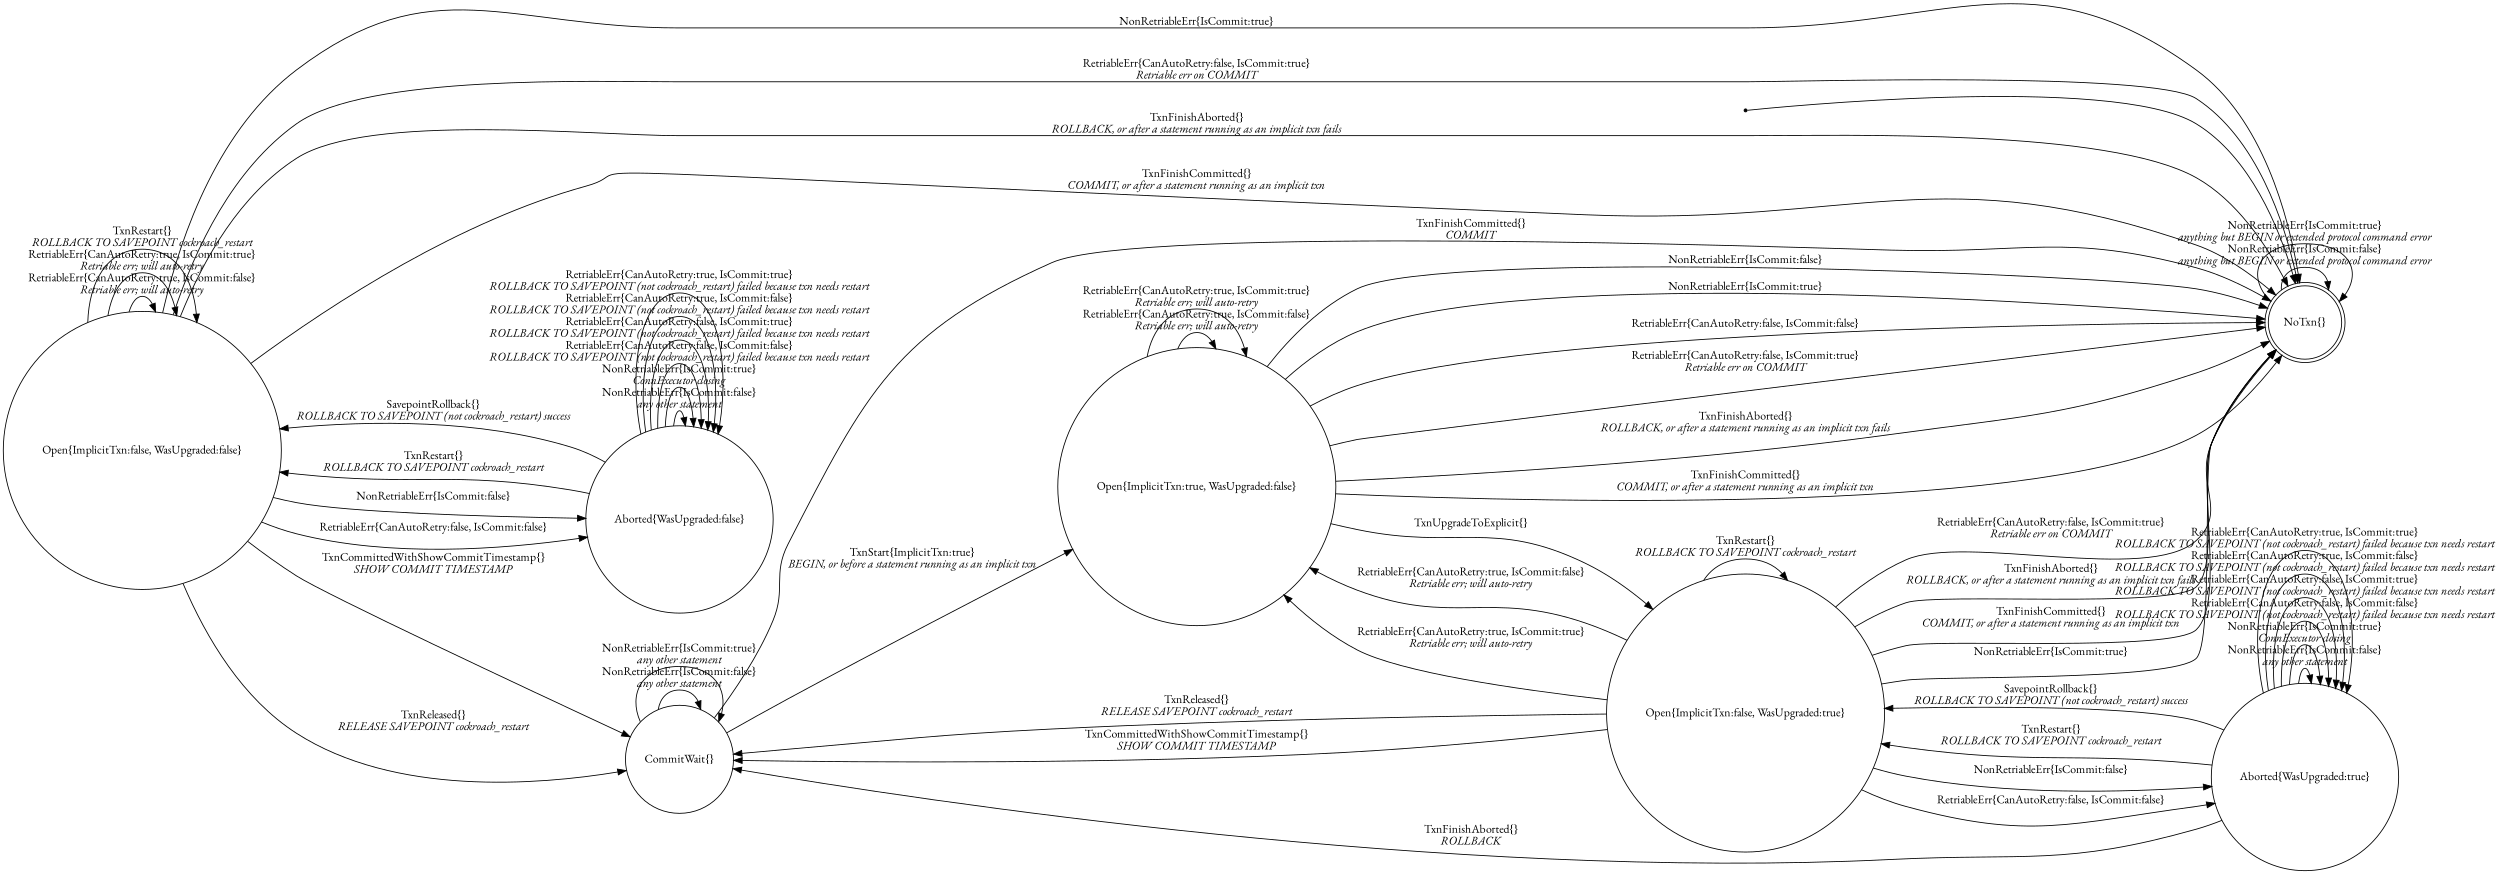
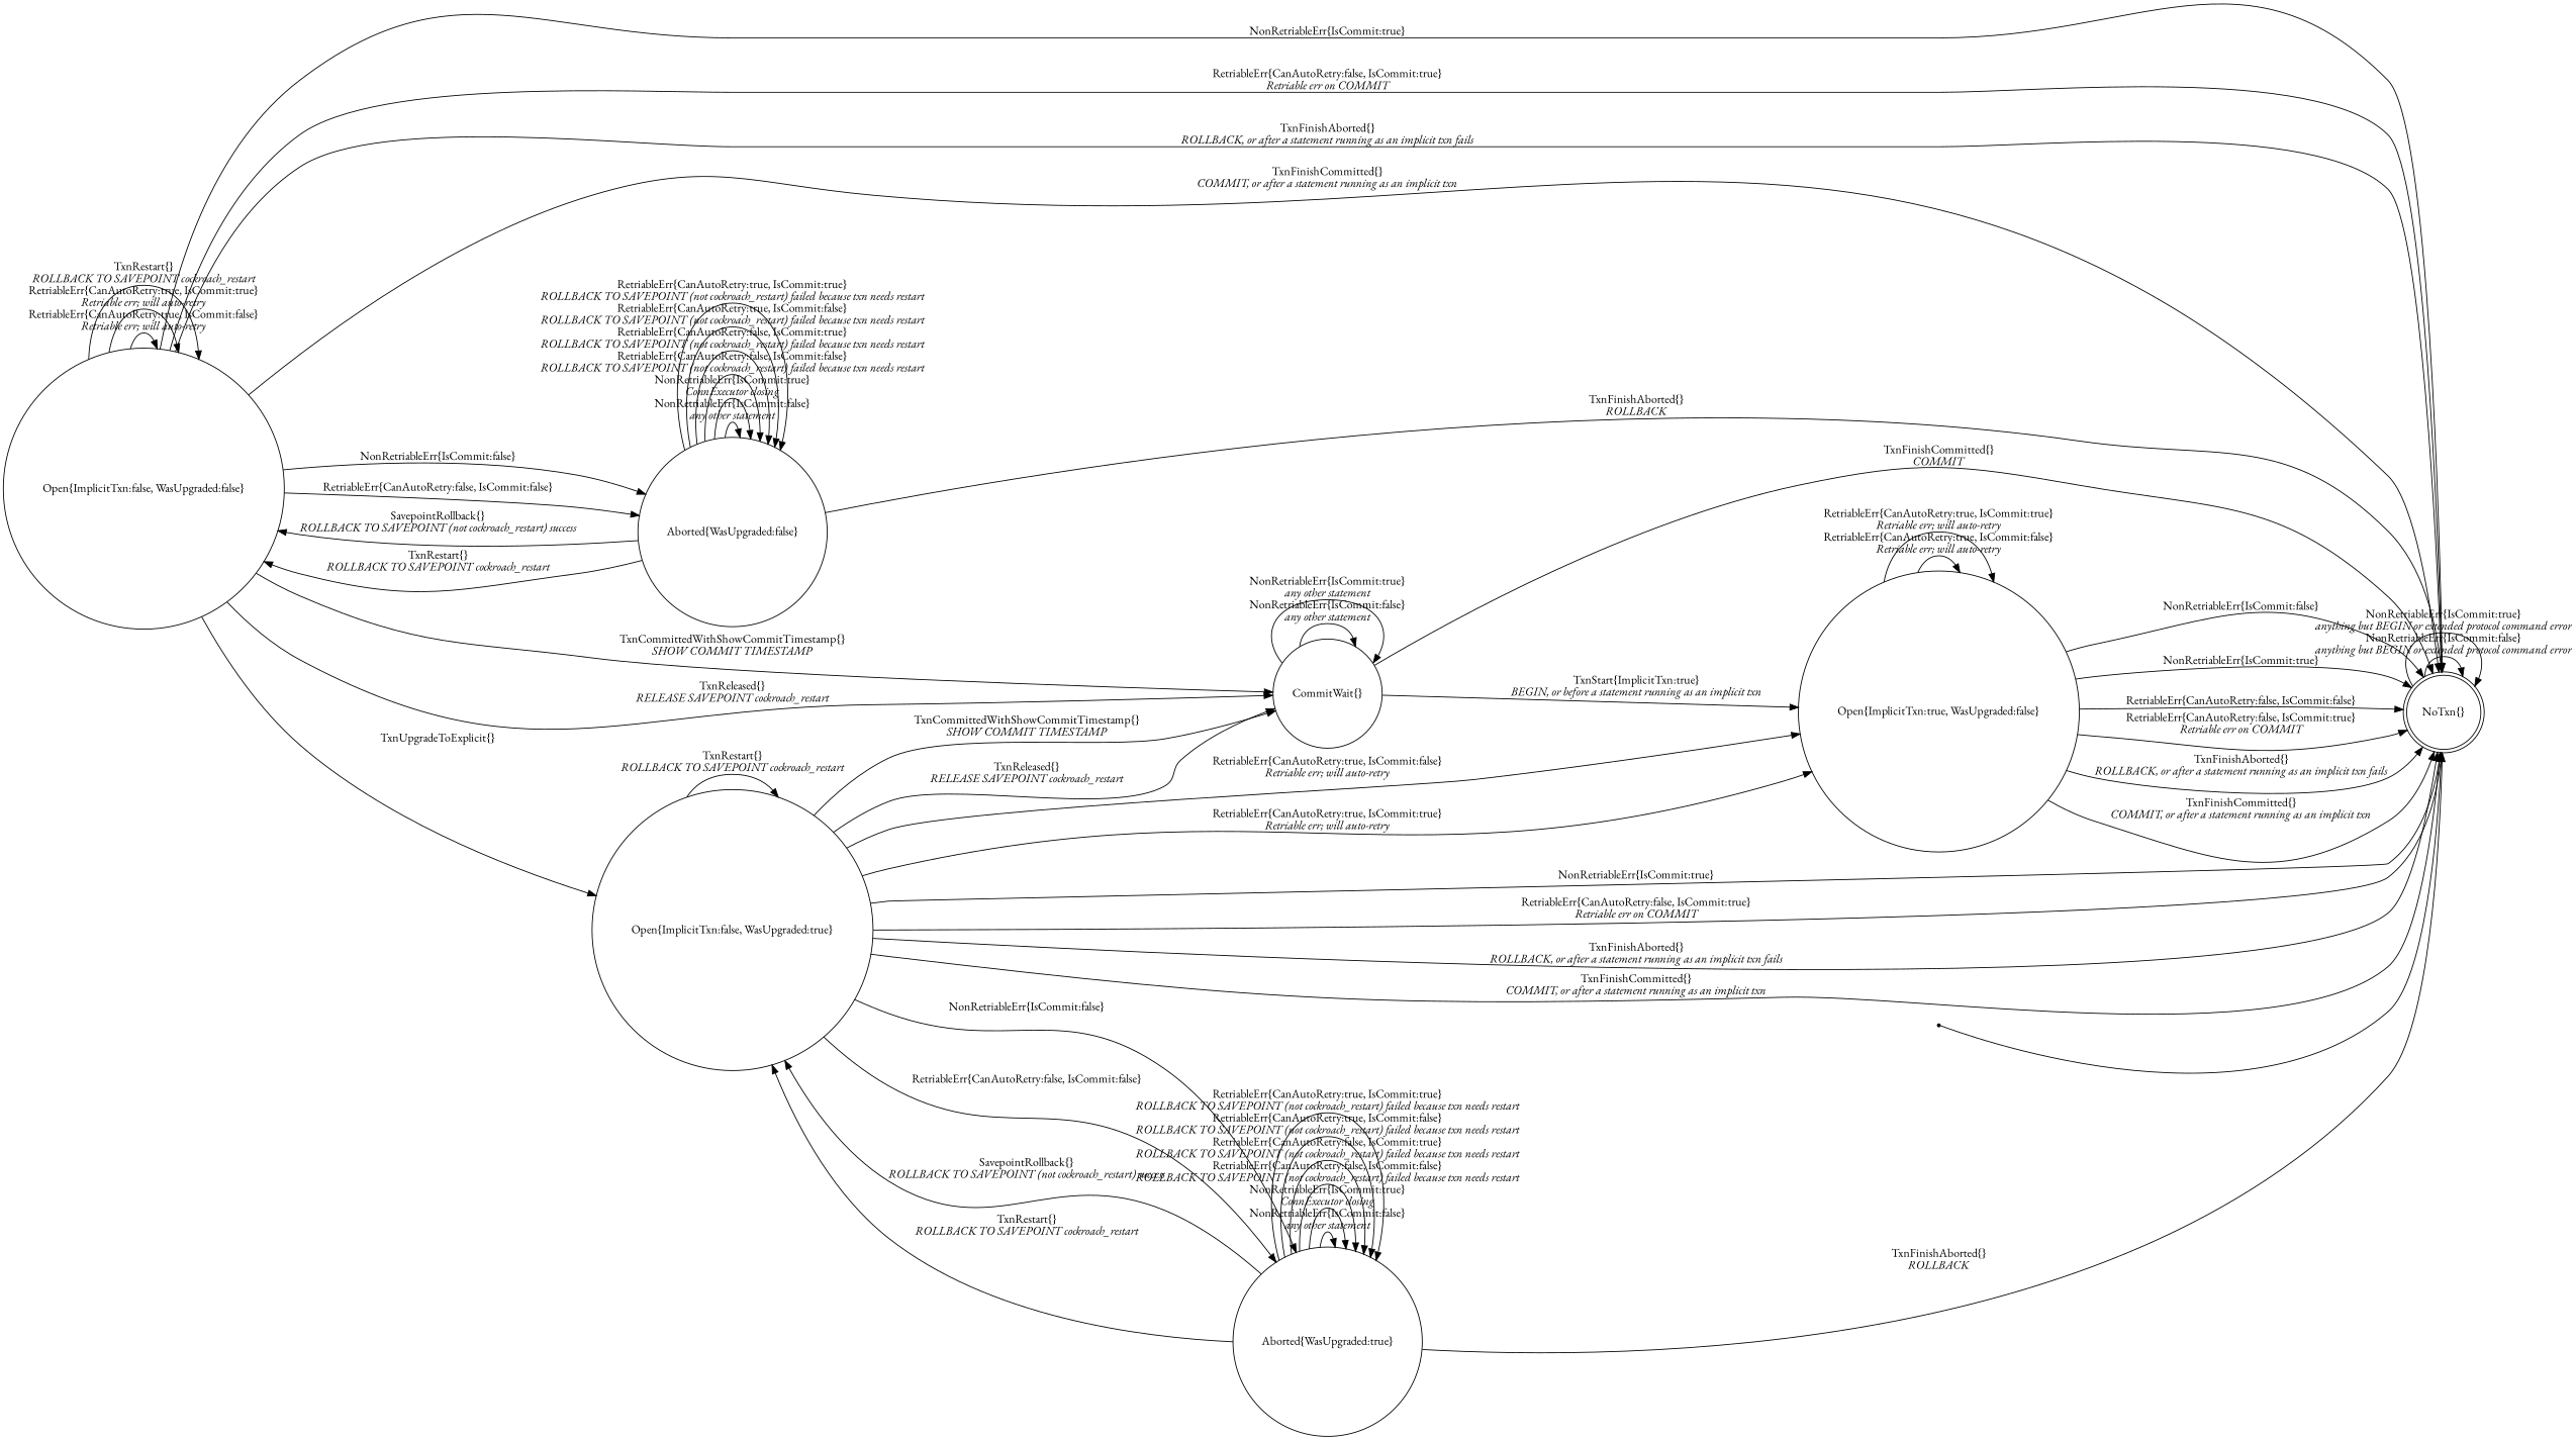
  digraph {
    fontname="EB Garamond"
    rankdir=LR
    node [fontname="EB Garamond" shape=circle]
    edge [fontname="EB Garamond"]
    "NoTxn{}" [shape=doublecircle]
    "Open{ImplicitTxn:false, WasUpgraded:false}"
    "Aborted{WasUpgraded:false}"
    "CommitWait{}"
    "Open{ImplicitTxn:true, WasUpgraded:false}"
    "Open{ImplicitTxn:false, WasUpgraded:true}"
    qi [shape=point]
    "Aborted{WasUpgraded:true}"
    "NoTxn{}" -> "NoTxn{}" [label=<NonRetriableErr{IsCommit:false}<BR/><I>anything but BEGIN or extended protocol command error</I>>]
    "NoTxn{}" -> "NoTxn{}" [label=<NonRetriableErr{IsCommit:true}<BR/><I>anything but BEGIN or extended protocol command error</I>>]
    "Open{ImplicitTxn:false, WasUpgraded:false}" -> "NoTxn{}" [label="NonRetriableErr{IsCommit:true}"]
    "Open{ImplicitTxn:false, WasUpgraded:false}" -> "NoTxn{}" [label=<RetriableErr{CanAutoRetry:false, IsCommit:true}<BR/><I>Retriable err on COMMIT</I>>]
    "Open{ImplicitTxn:false, WasUpgraded:false}" -> "NoTxn{}" [label=<TxnFinishAborted{}<BR/><I>ROLLBACK, or after a statement running as an implicit txn fails</I>>]
    "Open{ImplicitTxn:false, WasUpgraded:false}" -> "NoTxn{}" [label=<TxnFinishCommitted{}<BR/><I>COMMIT, or after a statement running as an implicit txn</I>>]
    "Open{ImplicitTxn:false, WasUpgraded:false}" -> "Open{ImplicitTxn:false, WasUpgraded:false}" [label=<RetriableErr{CanAutoRetry:true, IsCommit:false}<BR/><I>Retriable err; will auto-retry</I>>]
    "Open{ImplicitTxn:false, WasUpgraded:false}" -> "Open{ImplicitTxn:false, WasUpgraded:false}" [label=<RetriableErr{CanAutoRetry:true, IsCommit:true}<BR/><I>Retriable err; will auto-retry</I>>]
    "Open{ImplicitTxn:false, WasUpgraded:false}" -> "Open{ImplicitTxn:false, WasUpgraded:false}" [label=<TxnRestart{}<BR/><I>ROLLBACK TO SAVEPOINT cockroach_restart</I>>]
    "Open{ImplicitTxn:false, WasUpgraded:false}" -> "Aborted{WasUpgraded:false}" [label="NonRetriableErr{IsCommit:false}"]
    "Open{ImplicitTxn:false, WasUpgraded:false}" -> "Aborted{WasUpgraded:false}" [label="RetriableErr{CanAutoRetry:false, IsCommit:false}"]
    "Open{ImplicitTxn:false, WasUpgraded:false}" -> "CommitWait{}" [label=<TxnCommittedWithShowCommitTimestamp{}<BR/><I>SHOW COMMIT TIMESTAMP</I>>]
    "Open{ImplicitTxn:false, WasUpgraded:false}" -> "CommitWait{}" [label=<TxnReleased{}<BR/><I>RELEASE SAVEPOINT cockroach_restart</I>>]
+   "Aborted{WasUpgraded:false}" -> "NoTxn{}" [label=<TxnFinishAborted{}<BR/><I>ROLLBACK</I>>]
    "Aborted{WasUpgraded:false}" -> "Open{ImplicitTxn:false, WasUpgraded:false}" [label=<SavepointRollback{}<BR/><I>ROLLBACK TO SAVEPOINT (not cockroach_restart) success</I>>]
    "Aborted{WasUpgraded:false}" -> "Open{ImplicitTxn:false, WasUpgraded:false}" [label=<TxnRestart{}<BR/><I>ROLLBACK TO SAVEPOINT cockroach_restart</I>>]
    "Aborted{WasUpgraded:false}" -> "Aborted{WasUpgraded:false}" [label=<NonRetriableErr{IsCommit:false}<BR/><I>any other statement</I>>]
    "Aborted{WasUpgraded:false}" -> "Aborted{WasUpgraded:false}" [label=<NonRetriableErr{IsCommit:true}<BR/><I>ConnExecutor closing</I>>]
    "Aborted{WasUpgraded:false}" -> "Aborted{WasUpgraded:false}" [label=<RetriableErr{CanAutoRetry:false, IsCommit:false}<BR/><I>ROLLBACK TO SAVEPOINT (not cockroach_restart) failed because txn needs restart</I>>]
    "Aborted{WasUpgraded:false}" -> "Aborted{WasUpgraded:false}" [label=<RetriableErr{CanAutoRetry:false, IsCommit:true}<BR/><I>ROLLBACK TO SAVEPOINT (not cockroach_restart) failed because txn needs restart</I>>]
    "Aborted{WasUpgraded:false}" -> "Aborted{WasUpgraded:false}" [label=<RetriableErr{CanAutoRetry:true, IsCommit:false}<BR/><I>ROLLBACK TO SAVEPOINT (not cockroach_restart) failed because txn needs restart</I>>]
    "Aborted{WasUpgraded:false}" -> "Aborted{WasUpgraded:false}" [label=<RetriableErr{CanAutoRetry:true, IsCommit:true}<BR/><I>ROLLBACK TO SAVEPOINT (not cockroach_restart) failed because txn needs restart</I>>]
    "CommitWait{}" -> "NoTxn{}" [label=<TxnFinishCommitted{}<BR/><I>COMMIT</I>>]
    "CommitWait{}" -> "CommitWait{}" [label=<NonRetriableErr{IsCommit:false}<BR/><I>any other statement</I>>]
    "CommitWait{}" -> "CommitWait{}" [label=<NonRetriableErr{IsCommit:true}<BR/><I>any other statement</I>>]
    "CommitWait{}" -> "Open{ImplicitTxn:true, WasUpgraded:false}" [label=<TxnStart{ImplicitTxn:true}<BR/><I>BEGIN, or before a statement running as an implicit txn</I>>]
    "Open{ImplicitTxn:true, WasUpgraded:false}" -> "NoTxn{}" [label="NonRetriableErr{IsCommit:false}"]
    "Open{ImplicitTxn:true, WasUpgraded:false}" -> "NoTxn{}" [label="NonRetriableErr{IsCommit:true}"]
    "Open{ImplicitTxn:true, WasUpgraded:false}" -> "NoTxn{}" [label="RetriableErr{CanAutoRetry:false, IsCommit:false}"]
    "Open{ImplicitTxn:true, WasUpgraded:false}" -> "NoTxn{}" [label=<RetriableErr{CanAutoRetry:false, IsCommit:true}<BR/><I>Retriable err on COMMIT</I>>]
    "Open{ImplicitTxn:true, WasUpgraded:false}" -> "NoTxn{}" [label=<TxnFinishAborted{}<BR/><I>ROLLBACK, or after a statement running as an implicit txn fails</I>>]
    "Open{ImplicitTxn:true, WasUpgraded:false}" -> "NoTxn{}" [label=<TxnFinishCommitted{}<BR/><I>COMMIT, or after a statement running as an implicit txn</I>>]
    "Open{ImplicitTxn:true, WasUpgraded:false}" -> "Open{ImplicitTxn:true, WasUpgraded:false}" [label=<RetriableErr{CanAutoRetry:true, IsCommit:false}<BR/><I>Retriable err; will auto-retry</I>>]
    "Open{ImplicitTxn:true, WasUpgraded:false}" -> "Open{ImplicitTxn:true, WasUpgraded:false}" [label=<RetriableErr{CanAutoRetry:true, IsCommit:true}<BR/><I>Retriable err; will auto-retry</I>>]
-   "Open{ImplicitTxn:true, WasUpgraded:false}" -> "Open{ImplicitTxn:false, WasUpgraded:true}" [label="TxnUpgradeToExplicit{}"]
+   "Open{ImplicitTxn:false, WasUpgraded:false}" -> "Open{ImplicitTxn:false, WasUpgraded:true}" [label="TxnUpgradeToExplicit{}"]
    "Open{ImplicitTxn:false, WasUpgraded:true}" -> "NoTxn{}" [label="NonRetriableErr{IsCommit:true}"]
    "Open{ImplicitTxn:false, WasUpgraded:true}" -> "NoTxn{}" [label=<RetriableErr{CanAutoRetry:false, IsCommit:true}<BR/><I>Retriable err on COMMIT</I>>]
    "Open{ImplicitTxn:false, WasUpgraded:true}" -> "NoTxn{}" [label=<TxnFinishAborted{}<BR/><I>ROLLBACK, or after a statement running as an implicit txn fails</I>>]
    "Open{ImplicitTxn:false, WasUpgraded:true}" -> "NoTxn{}" [label=<TxnFinishCommitted{}<BR/><I>COMMIT, or after a statement running as an implicit txn</I>>]
    "Open{ImplicitTxn:false, WasUpgraded:true}" -> "CommitWait{}" [label=<TxnCommittedWithShowCommitTimestamp{}<BR/><I>SHOW COMMIT TIMESTAMP</I>>]
    "Open{ImplicitTxn:false, WasUpgraded:true}" -> "CommitWait{}" [label=<TxnReleased{}<BR/><I>RELEASE SAVEPOINT cockroach_restart</I>>]
    "Open{ImplicitTxn:false, WasUpgraded:true}" -> "Open{ImplicitTxn:true, WasUpgraded:false}" [label=<RetriableErr{CanAutoRetry:true, IsCommit:false}<BR/><I>Retriable err; will auto-retry</I>>]
    "Open{ImplicitTxn:false, WasUpgraded:true}" -> "Open{ImplicitTxn:true, WasUpgraded:false}" [label=<RetriableErr{CanAutoRetry:true, IsCommit:true}<BR/><I>Retriable err; will auto-retry</I>>]
    "Open{ImplicitTxn:false, WasUpgraded:true}" -> "Open{ImplicitTxn:false, WasUpgraded:true}" [label=<TxnRestart{}<BR/><I>ROLLBACK TO SAVEPOINT cockroach_restart</I>>]
    "Open{ImplicitTxn:false, WasUpgraded:true}" -> "Aborted{WasUpgraded:true}" [label="NonRetriableErr{IsCommit:false}"]
    "Open{ImplicitTxn:false, WasUpgraded:true}" -> "Aborted{WasUpgraded:true}" [label="RetriableErr{CanAutoRetry:false, IsCommit:false}"]
    qi -> "NoTxn{}"
-   "Aborted{WasUpgraded:true}" -> "CommitWait{}" [label=<TxnFinishAborted{}<BR/><I>ROLLBACK</I>>]
+   "Aborted{WasUpgraded:true}" -> "NoTxn{}" [label=<TxnFinishAborted{}<BR/><I>ROLLBACK</I>>]
    "Aborted{WasUpgraded:true}" -> "Open{ImplicitTxn:false, WasUpgraded:true}" [label=<SavepointRollback{}<BR/><I>ROLLBACK TO SAVEPOINT (not cockroach_restart) success</I>>]
    "Aborted{WasUpgraded:true}" -> "Open{ImplicitTxn:false, WasUpgraded:true}" [label=<TxnRestart{}<BR/><I>ROLLBACK TO SAVEPOINT cockroach_restart</I>>]
    "Aborted{WasUpgraded:true}" -> "Aborted{WasUpgraded:true}" [label=<NonRetriableErr{IsCommit:false}<BR/><I>any other statement</I>>]
    "Aborted{WasUpgraded:true}" -> "Aborted{WasUpgraded:true}" [label=<NonRetriableErr{IsCommit:true}<BR/><I>ConnExecutor closing</I>>]
    "Aborted{WasUpgraded:true}" -> "Aborted{WasUpgraded:true}" [label=<RetriableErr{CanAutoRetry:false, IsCommit:false}<BR/><I>ROLLBACK TO SAVEPOINT (not cockroach_restart) failed because txn needs restart</I>>]
    "Aborted{WasUpgraded:true}" -> "Aborted{WasUpgraded:true}" [label=<RetriableErr{CanAutoRetry:false, IsCommit:true}<BR/><I>ROLLBACK TO SAVEPOINT (not cockroach_restart) failed because txn needs restart</I>>]
    "Aborted{WasUpgraded:true}" -> "Aborted{WasUpgraded:true}" [label=<RetriableErr{CanAutoRetry:true, IsCommit:false}<BR/><I>ROLLBACK TO SAVEPOINT (not cockroach_restart) failed because txn needs restart</I>>]
    "Aborted{WasUpgraded:true}" -> "Aborted{WasUpgraded:true}" [label=<RetriableErr{CanAutoRetry:true, IsCommit:true}<BR/><I>ROLLBACK TO SAVEPOINT (not cockroach_restart) failed because txn needs restart</I>>]
  }
